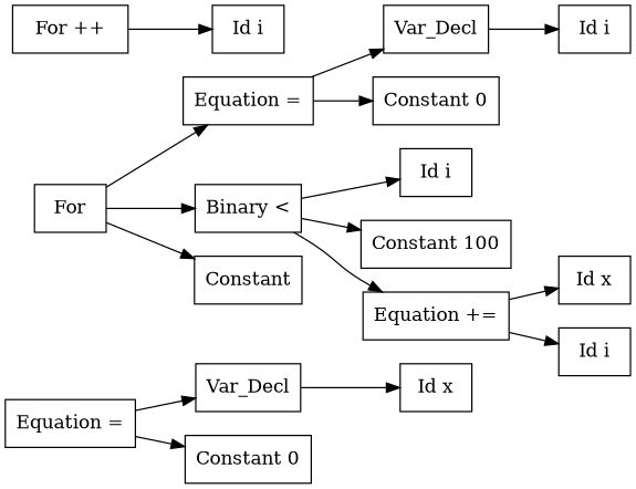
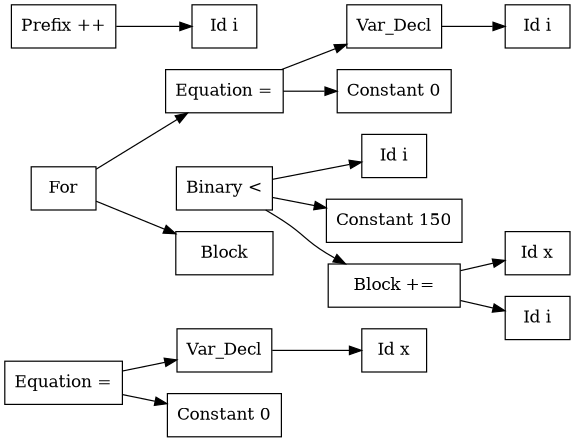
  digraph {
    rankdir=LR
    node [shape=box]
    n1 [label="Equation ="]
    n2 [label=Var_Decl]
    n3 [label="Constant 0"]
    n4 [label="Equation ="]
    For
    n6 [label="Binary <"]
-   Block [label=Constant]
+   Block
    n8 [label="Id x"]
    n9 [label=Var_Decl]
    n10 [label="Constant 0"]
    n11 [label="Id i"]
-   n12 [label="Constant 100"]
-   n13 [label="Equation +="]
-   n14 [label="For ++"]
+   n12 [label="Constant 150"]
+   n13 [label="Block +="]
+   n14 [label="Prefix ++"]
    n15 [label="Id i"]
    n16 [label="Id i"]
    n17 [label="Id x"]
    n18 [label="Id i"]
    n1 -> n2
    n1 -> n3
    n2 -> n8
    n4 -> n9
    n4 -> n10
    For -> n4
-   For -> n6
    For -> Block
    n6 -> n11
    n6 -> n12
    n6 -> n13
    n9 -> n16
    n13 -> n17
    n13 -> n18
    n14 -> n15
  }
